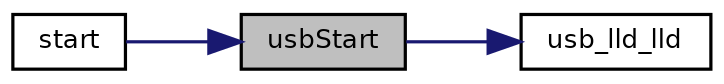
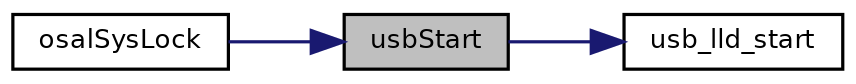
  digraph {
    rankdir=LR
    node [color=black fontname=Helvetica fontsize=8 shape=record]
    edge [color=midnightblue fontname=Helvetica fontsize=8 labelfontname=Helvetica labelfontsize=8 style=solid]
    n1 [fillcolor=grey75 fontcolor=black height=0.2 label=usbStart style=filled width=0.4]
-   n2 [height=0.2 label=usb_lld_lld width=0.4]
-   n3 [height=0.2 label=start width=0.4]
+   n2 [height=0.2 label=usb_lld_start width=0.4]
+   n3 [height=0.2 label=osalSysLock width=0.4]
    n1 -> n2
    n3 -> n1
  }
